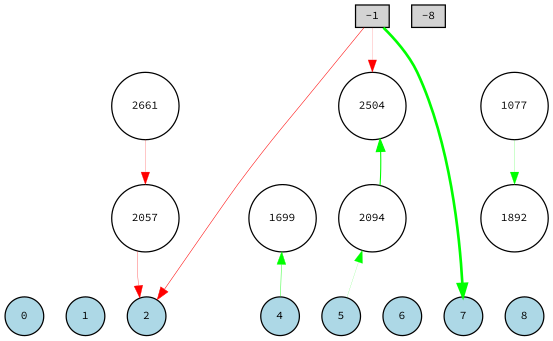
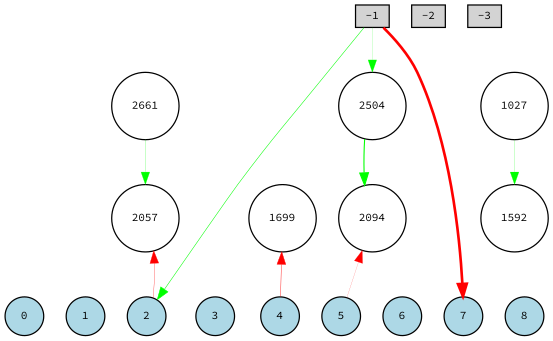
  digraph {
    fontname="Source Code Pro"
    node [fillcolor=lightblue fontname="Source Code Pro" fontsize=9 shape=circle style=filled]
    edge [fontname="Source Code Pro" style=invis]
    -1 [fillcolor=lightgray height=0.2 shape=box width=0.2]
-   -2 [fillcolor=lightgray height=0.2 shape=box width=0.2 label=-8]
+   -2 [fillcolor=lightgray height=0.2 shape=box width=0.2]
+   -3 [fillcolor=lightgray height=0.2 shape=box width=0.2]
    0 [height=0.2 width=0.2]
    1 [height=0.2 width=0.2]
    2 [height=0.2 width=0.2]
+   3 [height=0.2 width=0.2]
    4 [height=0.2 width=0.2]
    5 [height=0.2 width=0.2]
    6 [height=0.2 width=0.2]
    7 [height=0.2 width=0.2]
    8 [height=0.2 width=0.2]
    2504 [height=0.2 width=0.2 fillcolor="" style=""]
    n14 [height=0.2 label=1699 width=0.2 fillcolor="" style=""]
    2094 [height=0.2 width=0.2 fillcolor="" style=""]
    2661 [fillcolor=white height=0.2 width=0.2]
    2057 [fillcolor=white height=0.2 width=0.2]
-   1027 [height=0.2 width=0.2 label=1077 fillcolor="" style=""]
-   1892 [height=0.2 width=0.2 fillcolor="" style=""]
+   1027 [height=0.2 width=0.2 fillcolor="" style=""]
+   1892 [height=0.2 width=0.2 label=1592 fillcolor="" style=""]
    subgraph sub_1 {
      rank=source
      -1
      -2
+     -3
    }
    subgraph sub_2 {
      rank=sink
      0
      1
      2
+     3
      4
      5
      6
      7
      8
    }
    -1 -> -2
-   -1 -> 2 [color=red penwidth=0.4197898550040845 style=solid]
-   -1 -> 7 [color=green penwidth=2.133802492304024 style=solid]
-   -1 -> 2504 [color=red penwidth=0.1172114037556047 style=solid]
+   -1 -> 2 [color=green penwidth=0.4197898550040845 style=solid]
+   -1 -> 7 [color=red penwidth=2.133802492304024 style=solid]
+   -1 -> 2504 [color=green penwidth=0.1172114037556047 style=solid]
+   -2 -> -3
    0 -> 1
    1 -> 2
+   2 -> 3
+   3 -> 4
    4 -> 5
-   4 -> n14 [color=green penwidth=0.3238271073603608 style=solid]
+   4 -> n14 [color=red penwidth=0.3238271073603608 style=solid]
    5 -> 6
-   5 -> 2094 [color=green penwidth=0.10587532383140666 style=solid]
+   5 -> 2094 [color=red penwidth=0.10587532383140666 style=solid]
    6 -> 7
    7 -> 8
-   2094 -> 2504 [color=green penwidth=0.8729639086825839 style=solid]
-   2661 -> 2057 [color=red penwidth=0.1769812556535607 style=solid]
-   2057 -> 2 [color=red penwidth=0.23386221228127405 style=solid]
+   2504 -> 2094 [color=green penwidth=0.8729639086825839 style=solid]
+   2661 -> 2057 [color=green penwidth=0.1769812556535607 style=solid]
+   2 -> 2057 [color=red penwidth=0.23386221228127405 style=solid]
    1027 -> 1892 [color=green penwidth=0.15513416069081892 style=solid]
  }
